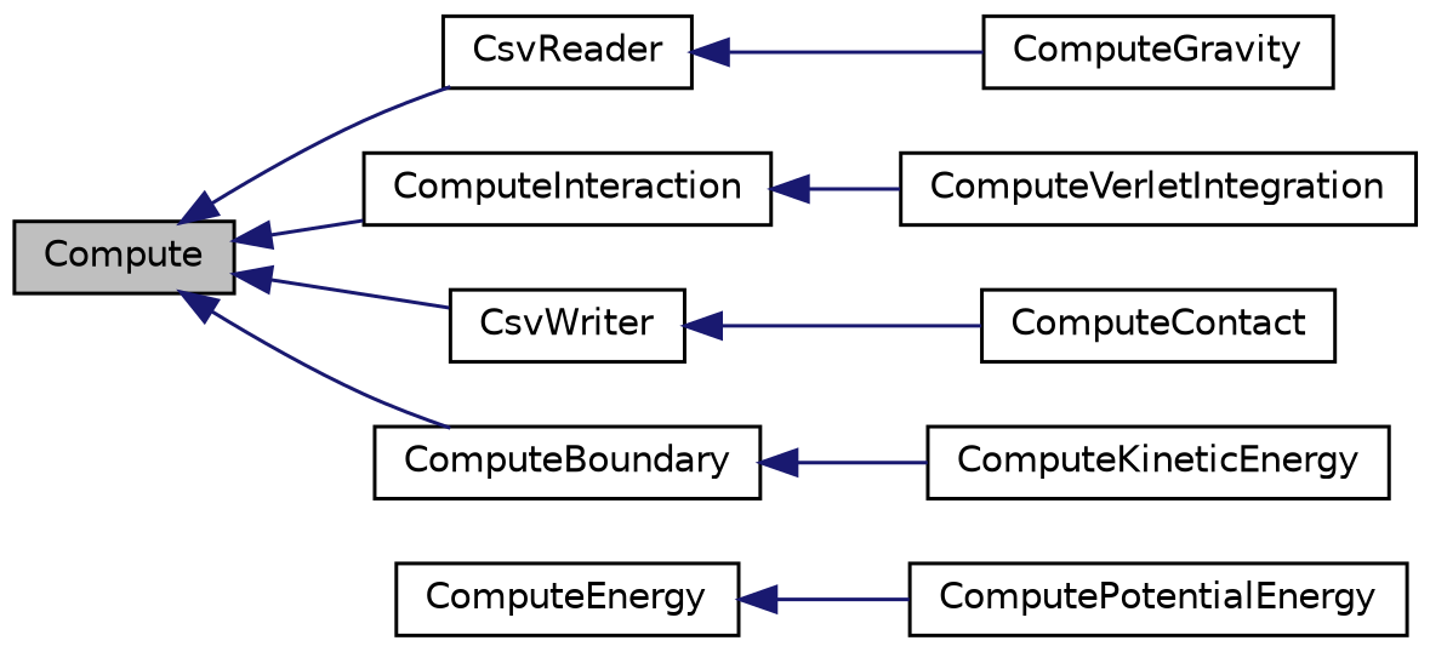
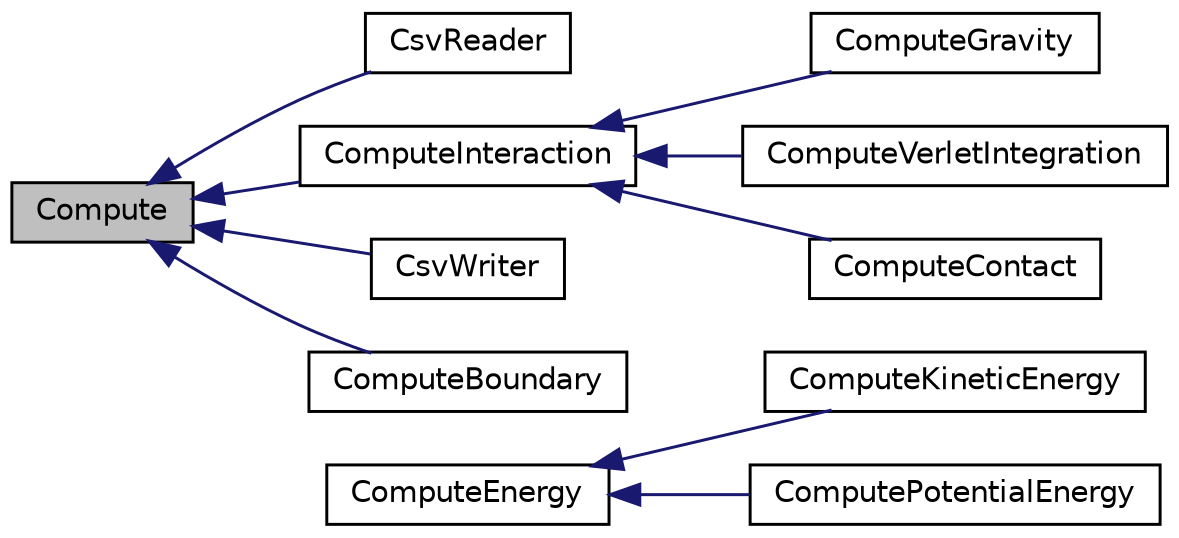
  digraph {
    rankdir=LR
    node [color=black fillcolor=white fontname=Helvetica fontsize=10 shape=record style=filled]
    edge [color=midnightblue dir=back fontname=Helvetica fontsize=10 labelfontname=Helvetica labelfontsize=10 style=solid]
    n1 [fillcolor=grey75 fontcolor=black height=0.2 label=Compute width=0.4]
    n2 [height=0.2 label=ComputeBoundary width=0.4]
    n3 [height=0.2 label=ComputeInteraction width=0.4]
    n4 [height=0.2 label=CsvReader width=0.4]
    n5 [height=0.2 label=CsvWriter width=0.4]
    n6 [height=0.2 label=ComputeEnergy width=0.4]
    n7 [height=0.2 label=ComputeKineticEnergy width=0.4]
    n8 [height=0.2 label=ComputePotentialEnergy width=0.4]
    n9 [height=0.2 label=ComputeVerletIntegration width=0.4]
    n10 [height=0.2 label=ComputeContact width=0.4]
    n11 [height=0.2 label=ComputeGravity width=0.4]
    n1 -> n2
    n1 -> n3
    n1 -> n4
    n1 -> n5
    n3 -> n9
-   n5 -> n10
-   n4 -> n11
-   n2 -> n7
+   n3 -> n10
+   n3 -> n11
+   n6 -> n7
    n6 -> n8
  }
